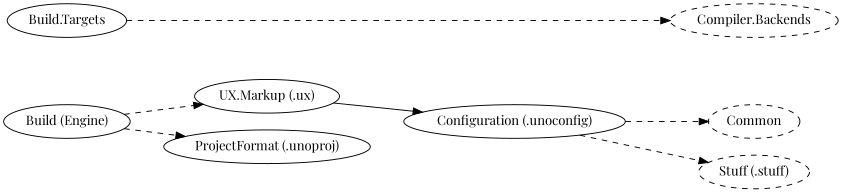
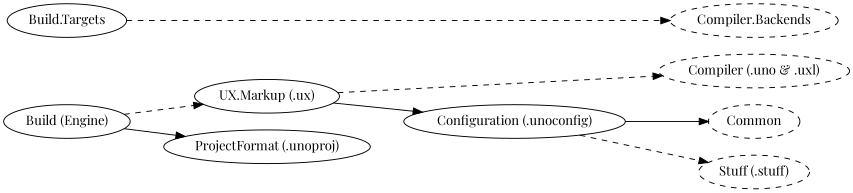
  digraph {
    fontname="Playfair Display"
    rankdir=LR
    node [fontname="Playfair Display"]
    edge [fontname="Playfair Display" style=dashed]
+   "Compiler \(.uno & .uxl\)" [style=dashed]
    "Compiler.Backends" [style=dashed]
    Common [style=dashed]
    "Build \(Engine\)"
    "Build.Targets"
    "UX.Markup \(.ux\)"
    "ProjectFormat \(.unoproj\)"
    "Configuration \(.unoconfig\)"
    "Stuff \(.stuff\)" [style=dashed]
    subgraph sub_1 {
      rank=same
+     "Compiler \(.uno & .uxl\)"
      "Compiler.Backends"
      Common
    }
    subgraph sub_2 {
      rank=same
      "Build \(Engine\)"
      "Build.Targets"
    }
    "Build \(Engine\)" -> "UX.Markup \(.ux\)"
-   "Build \(Engine\)" -> "ProjectFormat \(.unoproj\)"
+   "Build \(Engine\)" -> "ProjectFormat \(.unoproj\)" [style=""]
    "Build.Targets" -> "Compiler.Backends"
+   "UX.Markup \(.ux\)" -> "Compiler \(.uno & .uxl\)"
    "UX.Markup \(.ux\)" -> "Configuration \(.unoconfig\)" [style=""]
-   "Configuration \(.unoconfig\)" -> Common
+   "Configuration \(.unoconfig\)" -> Common [style=solid]
    "Configuration \(.unoconfig\)" -> "Stuff \(.stuff\)"
  }
